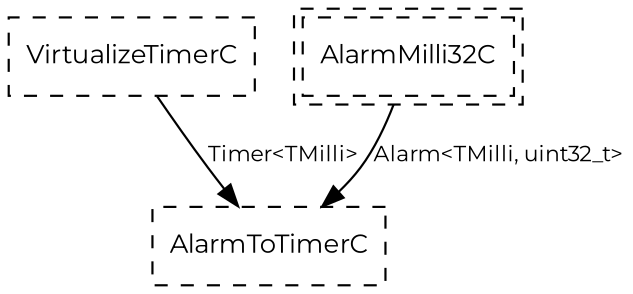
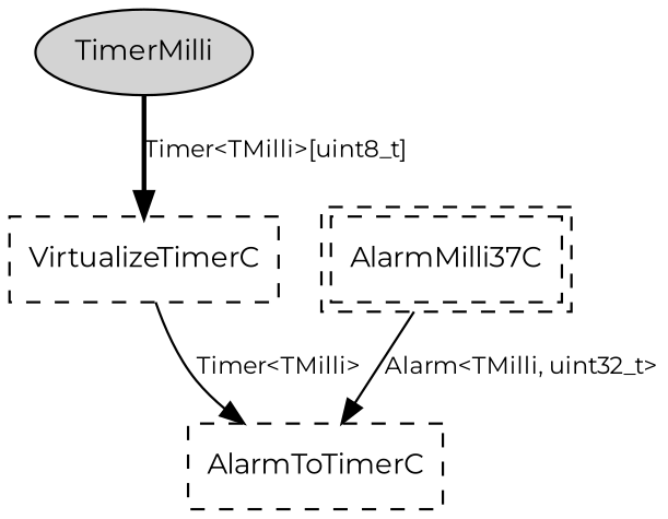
  digraph {
    fontname=Montserrat
    node [fontname=Montserrat fontsize=12 shape=box style=dashed]
    edge [fontname=Montserrat fontsize=10]
+   n1 [label=TimerMilli shape=ellipse style=filled]
    n2 [label=VirtualizeTimerC]
    n3 [label=AlarmToTimerC]
-   n4 [label=AlarmMilli32C peripheries=2]
+   n4 [label=AlarmMilli37C peripheries=2]
+   n1 -> n2 [label="Timer<TMilli>[uint8_t]" style=bold]
    n2 -> n3 [label="Timer<TMilli>"]
    n4 -> n3 [label="Alarm<TMilli, uint32_t>"]
  }
